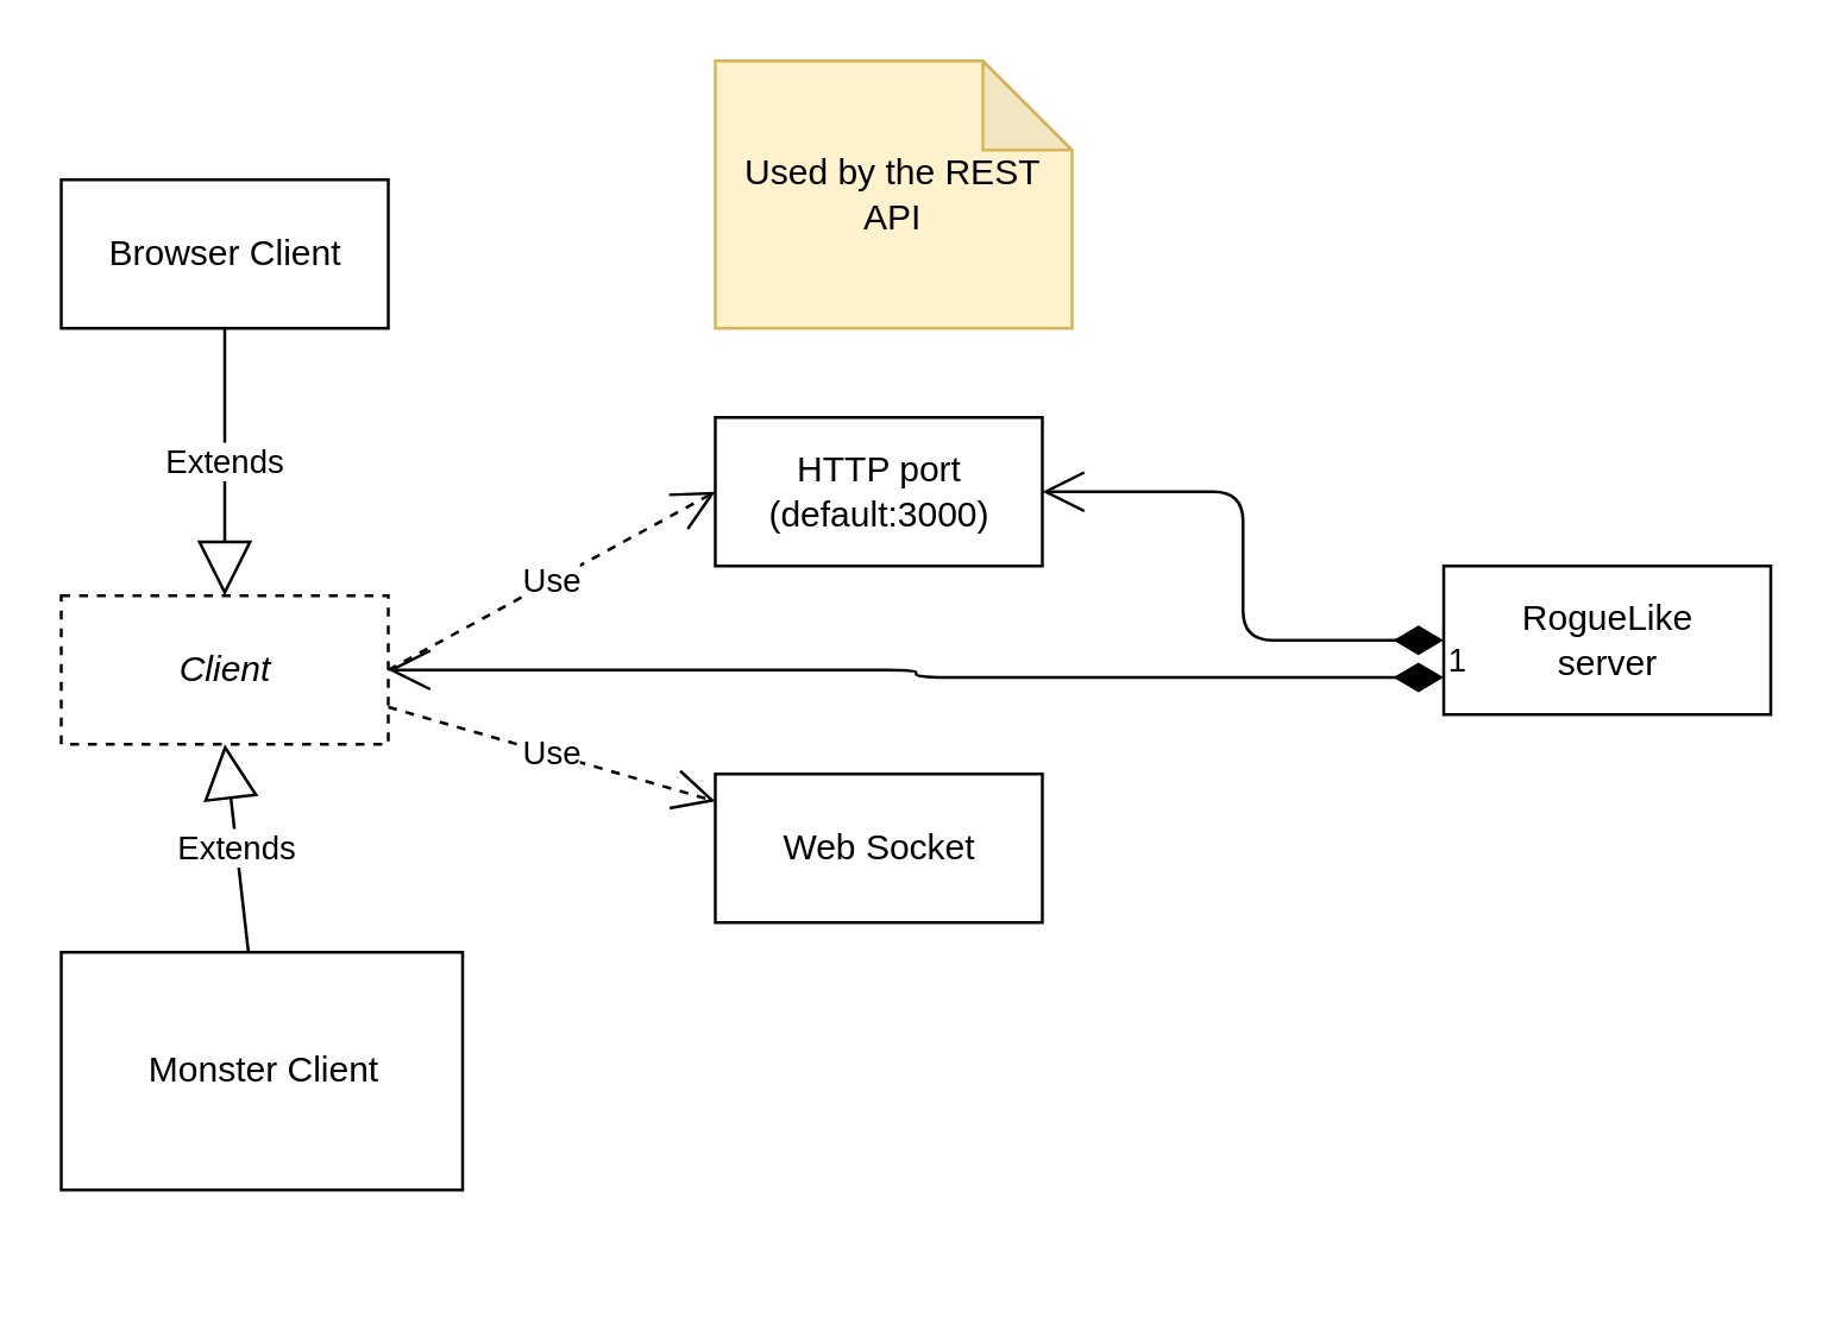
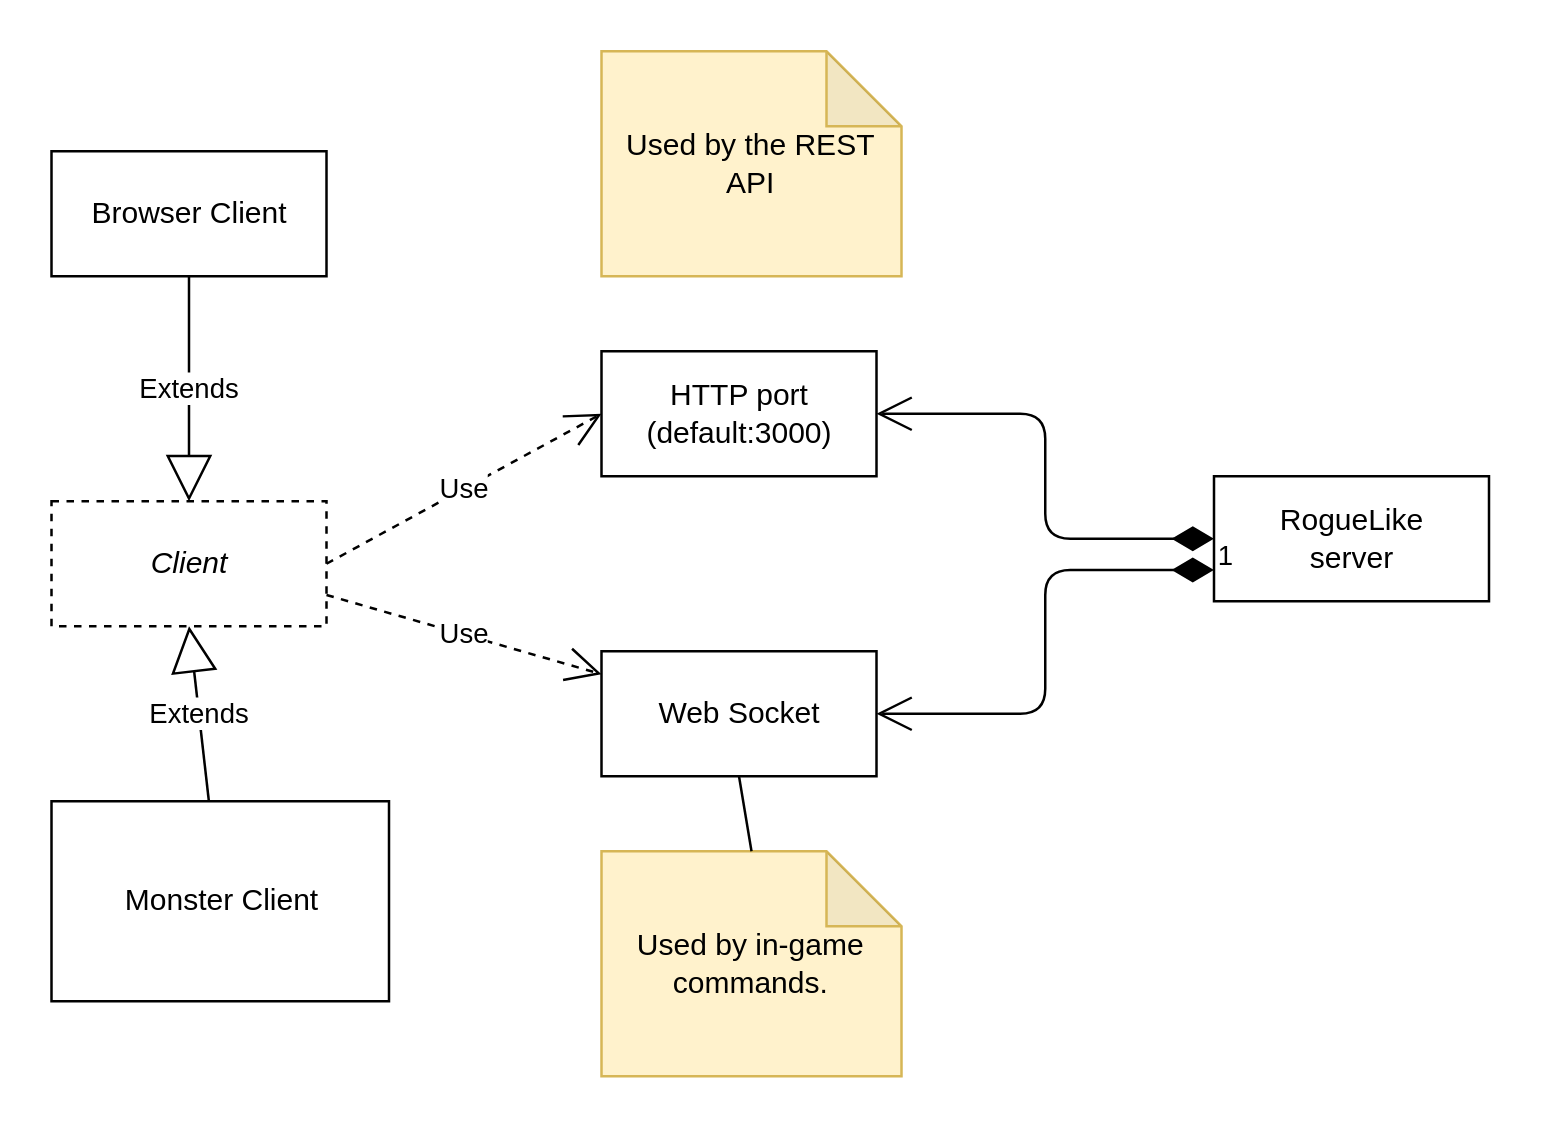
  <mxCell id="0" />
  <mxCell id="1" parent="0" />
  <mxCell id="2" value="1" style="endArrow=open;html=1;endSize=12;startArrow=diamondThin;startSize=14;startFill=1;edgeStyle=orthogonalEdgeStyle;align=left;verticalAlign=bottom;entryX=1;entryY=0.5;entryDx=0;entryDy=0;exitX=0;exitY=0.5;exitDx=0;exitDy=0;" edge="1" parent="1" source="3" target="6"><mxGeometry x="-1" y="3" relative="1" as="geometry"><mxPoint x="450" y="210" as="sourcePoint" /><mxPoint x="374" y="195" as="targetPoint" /></mxGeometry></mxCell>
  <mxCell id="3" value="RogueLike&lt;br&gt;server" style="html=1;" vertex="1" parent="1"><mxGeometry x="485" y="190" width="110" height="50" as="geometry" /></mxCell>
  <mxCell id="4" value="&lt;i&gt;Client&lt;/i&gt;" style="html=1;dashed=1;" vertex="1" parent="1"><mxGeometry x="20" y="200" width="110" height="50" as="geometry" /></mxCell>
  <mxCell id="5" value="Web Socket" style="html=1;" vertex="1" parent="1"><mxGeometry x="240" y="260" width="110" height="50" as="geometry" /></mxCell>
  <mxCell id="6" value="HTTP port&lt;br&gt;(default:3000)" style="html=1;" vertex="1" parent="1"><mxGeometry x="240" y="140" width="110" height="50" as="geometry" /></mxCell>
- <mxCell id="7" value="1" style="endArrow=open;html=1;endSize=12;startArrow=diamondThin;startSize=14;startFill=1;edgeStyle=orthogonalEdgeStyle;align=left;verticalAlign=bottom;exitX=0;exitY=0.75;exitDx=0;exitDy=0;" edge="1" parent="1" source="3" target="4"><mxGeometry x="-1" y="3" relative="1" as="geometry"><mxPoint x="410" y="260" as="sourcePoint" /><mxPoint x="240" y="220" as="targetPoint" /></mxGeometry></mxCell>
+ <mxCell id="7" value="1" style="endArrow=open;html=1;endSize=12;startArrow=diamondThin;startSize=14;startFill=1;edgeStyle=orthogonalEdgeStyle;align=left;verticalAlign=bottom;exitX=0;exitY=0.75;exitDx=0;exitDy=0;entryX=1;entryY=0.5;entryDx=0;entryDy=0;" edge="1" parent="1" source="3" target="5"><mxGeometry x="-1" y="3" relative="1" as="geometry"><mxPoint x="410" y="260" as="sourcePoint" /><mxPoint x="240" y="220" as="targetPoint" /></mxGeometry></mxCell>
  <mxCell id="8" value="Use" style="endArrow=open;endSize=12;dashed=1;html=1;entryX=0;entryY=0.5;entryDx=0;entryDy=0;exitX=1;exitY=0.5;exitDx=0;exitDy=0;" edge="1" parent="1" source="4" target="6"><mxGeometry width="160" relative="1" as="geometry"><mxPoint x="80" y="220" as="sourcePoint" /><mxPoint x="240" y="220" as="targetPoint" /></mxGeometry></mxCell>
  <mxCell id="9" value="Use" style="endArrow=open;endSize=12;dashed=1;html=1;exitX=1;exitY=0.75;exitDx=0;exitDy=0;" edge="1" parent="1" source="4" target="5"><mxGeometry width="160" relative="1" as="geometry"><mxPoint x="140" y="235" as="sourcePoint" /><mxPoint x="250" y="175" as="targetPoint" /></mxGeometry></mxCell>
  <mxCell id="10" value="Monster Client" style="html=1;" vertex="1" parent="1"><mxGeometry x="20" y="320" width="135" height="80" as="geometry" /></mxCell>
  <mxCell id="11" value="Browser Client" style="html=1;" vertex="1" parent="1"><mxGeometry x="20" y="60" width="110" height="50" as="geometry" /></mxCell>
  <mxCell id="12" value="Extends" style="endArrow=block;endSize=16;endFill=0;html=1;entryX=0.5;entryY=1;entryDx=0;entryDy=0;" edge="1" parent="1" source="10" target="4"><mxGeometry width="160" relative="1" as="geometry"><mxPoint x="100" y="180" as="sourcePoint" /><mxPoint x="240" y="270" as="targetPoint" /></mxGeometry></mxCell>
  <mxCell id="13" value="Extends" style="endArrow=block;endSize=16;endFill=0;html=1;entryX=0.5;entryY=0;entryDx=0;entryDy=0;exitX=0.5;exitY=1;exitDx=0;exitDy=0;" edge="1" parent="1" source="11" target="4"><mxGeometry width="160" relative="1" as="geometry"><mxPoint x="85" y="330" as="sourcePoint" /><mxPoint x="85" y="260" as="targetPoint" /></mxGeometry></mxCell>
  <mxCell id="14" value="Used by the REST API" style="shape=note;whiteSpace=wrap;html=1;backgroundOutline=1;darkOpacity=0.05;fillColor=#fff2cc;strokeColor=#d6b656;" vertex="1" parent="1"><mxGeometry x="240" y="20" width="120" height="90" as="geometry" /></mxCell>
+ <mxCell id="15" value="Used by in-game commands." style="shape=note;whiteSpace=wrap;html=1;backgroundOutline=1;darkOpacity=0.05;fillColor=#fff2cc;strokeColor=#d6b656;" vertex="1" parent="1"><mxGeometry x="240" y="340" width="120" height="90" as="geometry" /></mxCell>
+ <mxCell id="16" value="" style="endArrow=none;html=1;exitX=0.5;exitY=0;exitDx=0;exitDy=0;exitPerimeter=0;entryX=0.5;entryY=1;entryDx=0;entryDy=0;" edge="1" parent="1" source="15" target="5"><mxGeometry width="50" height="50" relative="1" as="geometry"><mxPoint x="130" y="290" as="sourcePoint" /><mxPoint x="180" y="240" as="targetPoint" /></mxGeometry></mxCell>
